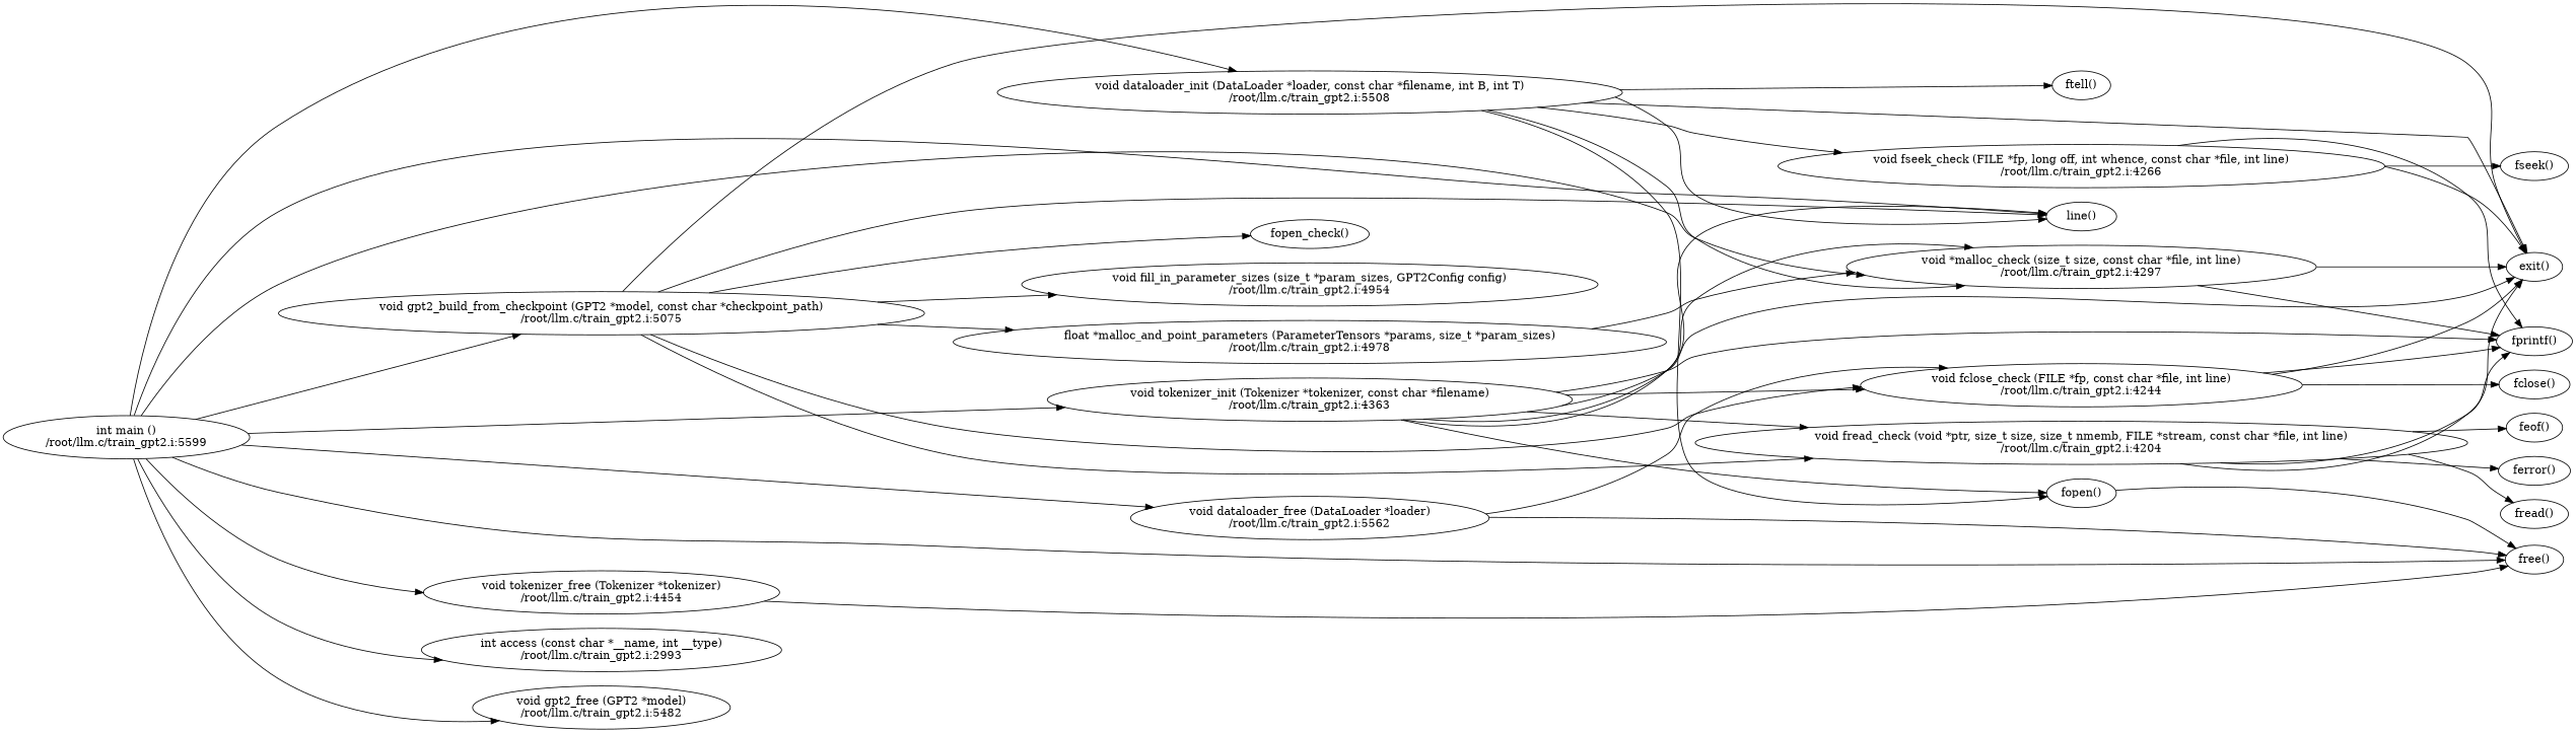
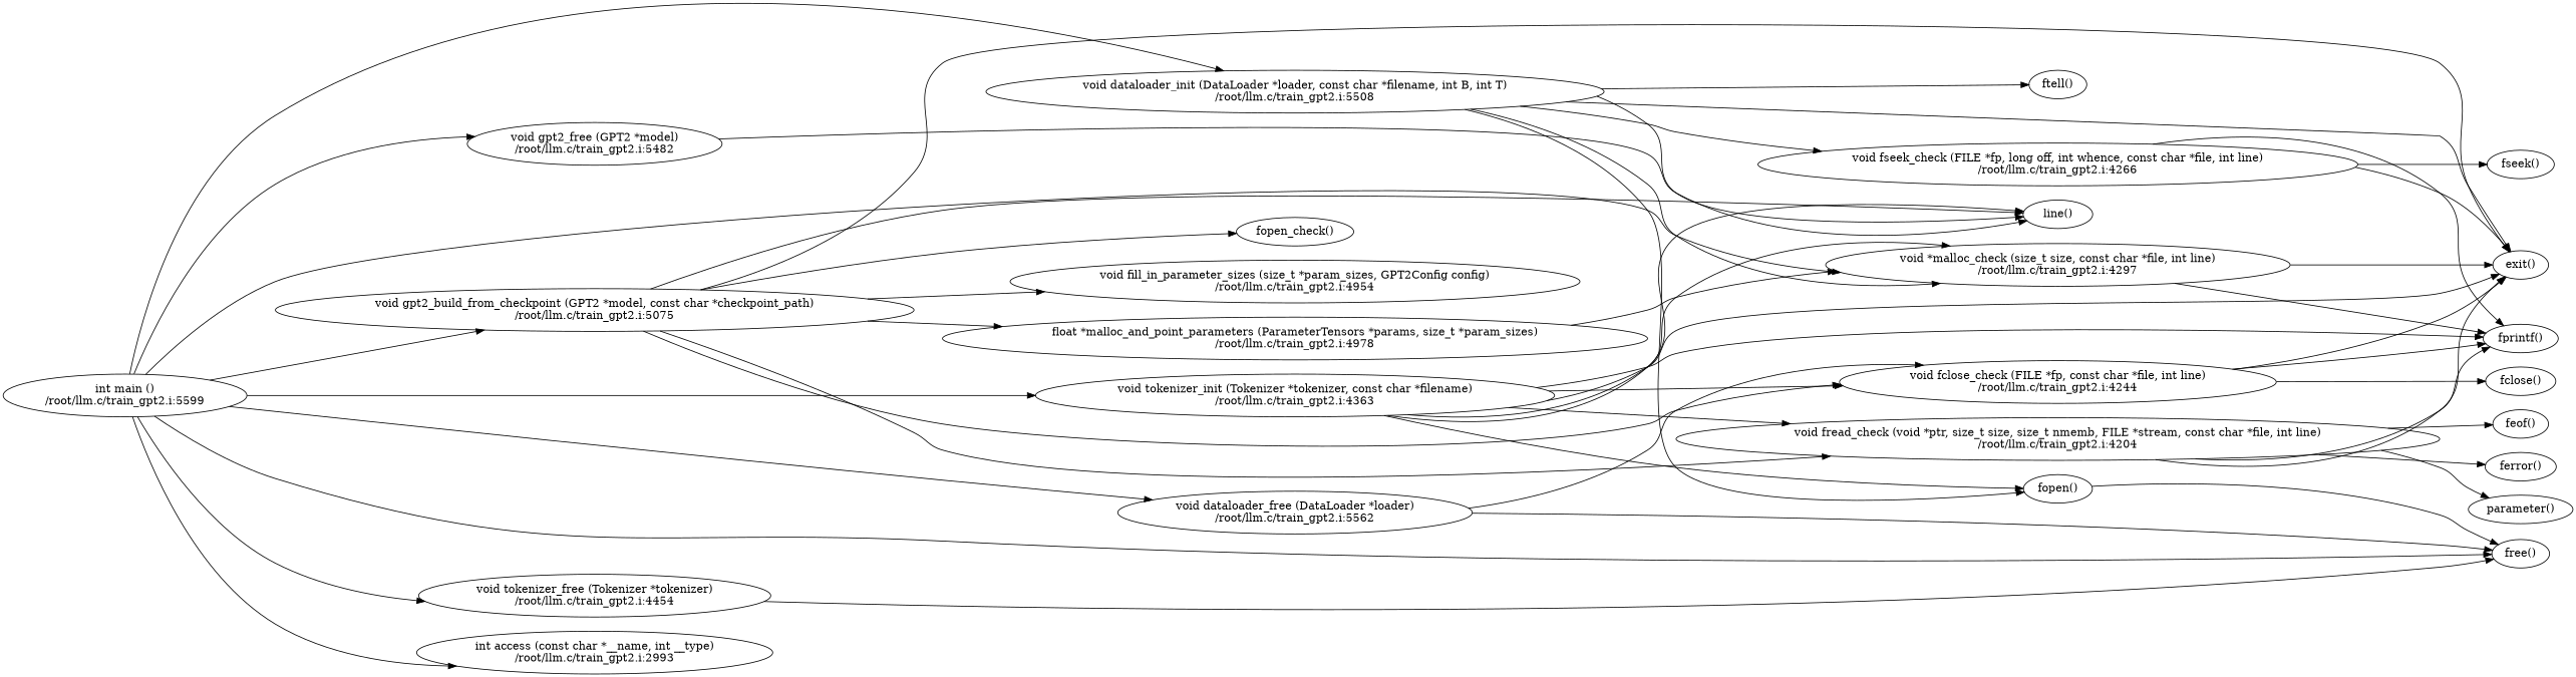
  digraph {
    rankdir=LR
    n1 [height=0.74639 label="int main ()\n/root/llm.c/train_gpt2.i:5599" width=4.2819]
    n2 [height=0.74639 label="void gpt2_build_from_checkpoint (GPT2 *model, const char *checkpoint_path)\n/root/llm.c/train_gpt2.i:5075" width=11.215]
    n3 [height=0.74639 label="int access (const char *__name, int __type)\n/root/llm.c/train_gpt2.i:2993" width=6.2461]
    n4 [height=0.74639 label="void dataloader_init (DataLoader *loader, const char *filename, int B, int T)\n/root/llm.c/train_gpt2.i:5508" width=10.842]
    n5 [height=0.5 label="line()" width=1.2277]
    n6 [height=0.74639 label="void tokenizer_init (Tokenizer *tokenizer, const char *filename)\n/root/llm.c/train_gpt2.i:4363" width=9.1138]
    n7 [height=0.74639 label="void *malloc_check (size_t size, const char *file, int line)\n/root/llm.c/train_gpt2.i:4297" width=8.1514]
    n8 [height=0.74639 label="void dataloader_free (DataLoader *loader)\n/root/llm.c/train_gpt2.i:5562" width=6.2265]
    n9 [height=0.74639 label="void tokenizer_free (Tokenizer *tokenizer)\n/root/llm.c/train_gpt2.i:4454" width=6.1872]
    n10 [height=0.74639 label="void gpt2_free (GPT2 *model)\n/root/llm.c/train_gpt2.i:5482" width=4.4783]
    n11 [height=0.5 label="free()" width=1.011]
    n12 [height=0.5 label="fopen_check()" width=2.0582]
    n13 [height=0.5 label="exit()" width=0.97491]
    n14 [height=0.74639 label="void fread_check (void *ptr, size_t size, size_t nmemb, FILE *stream, const char *file, int line)\n/root/llm.c/train_gpt2.i:4204" width=13.396]
    n15 [height=0.74639 label="void fill_in_parameter_sizes (size_t *param_sizes, GPT2Config config)\n/root/llm.c/train_gpt2.i:4954" width=9.9977]
    n16 [height=0.74639 label="float *malloc_and_point_parameters (ParameterTensors *params, size_t *param_sizes)\n/root/llm.c/train_gpt2.i:4978" width=12.374]
    n17 [height=0.74639 label="void fclose_check (FILE *fp, const char *file, int line)\n/root/llm.c/train_gpt2.i:4244" width=7.6603]
    n18 [height=0.5 label="fopen()" width=1.2096]
    n19 [height=0.74639 label="void fseek_check (FILE *fp, long off, int whence, const char *file, int line)\n/root/llm.c/train_gpt2.i:4266" width=10.528]
    n20 [height=0.5 label="ftell()" width=1.011]
    n21 [height=0.5 label="fprintf()" width=1.3179]
-   n22 [height=0.5 label="fread()" width=1.1735]
+   n22 [height=0.5 label="parameter()" width=1.1735]
    n23 [height=0.5 label="feof()" width=0.97491]
    n24 [height=0.5 label="ferror()" width=1.2457]
    n25 [height=0.5 label="fclose()" width=1.2277]
    n26 [height=0.5 label="fseek()" width=1.1735]
    n1 -> n2
    n1 -> n3
    n1 -> n4
-   n1 -> n5
+   n10 -> n5
    n1 -> n6
    n1 -> n7
    n1 -> n8
    n1 -> n9
    n1 -> n10
    n1 -> n11
    n2 -> n5
    n2 -> n12
    n2 -> n13
    n2 -> n14
    n2 -> n15
    n2 -> n16
    n2 -> n17
    n4 -> n5
    n4 -> n7
    n4 -> n13
    n4 -> n18
    n4 -> n19
    n4 -> n20
    n6 -> n5
    n6 -> n7
    n6 -> n13
    n6 -> n14
    n6 -> n17
    n6 -> n18
    n6 -> n21
    n7 -> n13
    n7 -> n21
    n8 -> n11
    n8 -> n17
    n9 -> n11
    n14 -> n13
    n14 -> n21
    n14 -> n22
    n14 -> n23
    n14 -> n24
    n16 -> n7
    n17 -> n13
    n17 -> n21
    n17 -> n25
    n18 -> n11
    n19 -> n13
    n19 -> n21
    n19 -> n26
  }
